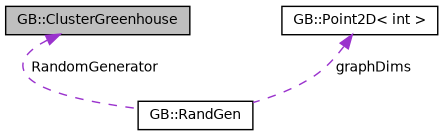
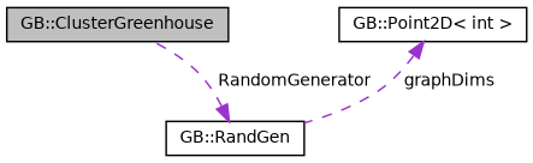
  digraph {
    node [color=black fillcolor=white fontname=Helvetica fontsize=10 shape=record style=filled]
    edge [color=darkorchid3 dir=back fontname=Helvetica fontsize=10 labelfontname=Helvetica labelfontsize=10 style=dashed]
    n1 [fillcolor=grey75 fontcolor=black height=0.2 label="GB::ClusterGreenhouse" width=0.4]
    n2 [height=0.2 label="GB::Point2D\< int \>" width=0.4]
    n3 [height=0.2 label="GB::RandGen" width=0.4]
    n2 -> n3 [label=" graphDims"]
-   n1 -> n3 [label=" RandomGenerator"]
+   n3 -> n1 [label=" RandomGenerator"]
  }
